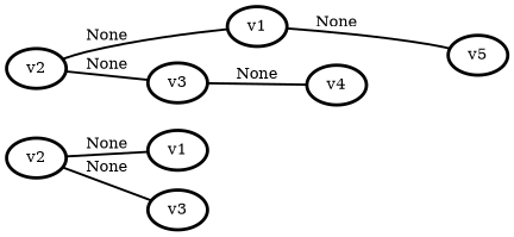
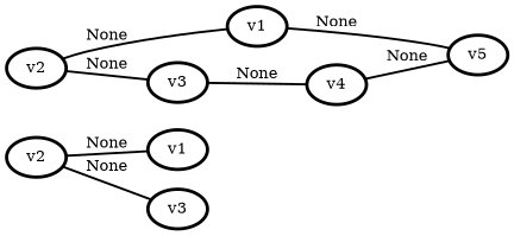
  graph {
    rankdir=LR
    node [fontcolor=Black penwidth=3]
    edge [penwidth=2]
    n1 [label=v2]
    n2 [label=v1]
    n3 [label=v3]
    n4 [label=v2]
    n5 [label=v1]
    n6 [label=v3]
    n7 [label=v5]
    n8 [label=v4]
    n1 -- n2 [label=None]
    n1 -- n3 [label=None]
    n4 -- n5 [label=None]
    n4 -- n6 [label=None]
    n5 -- n7 [label=None]
    n6 -- n8 [label=None]
+   n8 -- n7 [label=None]
  }
